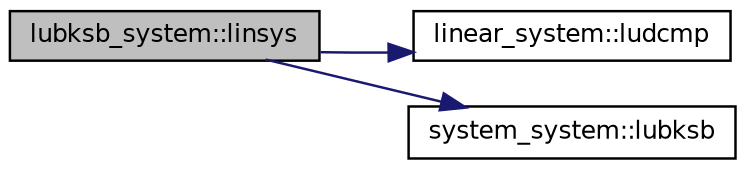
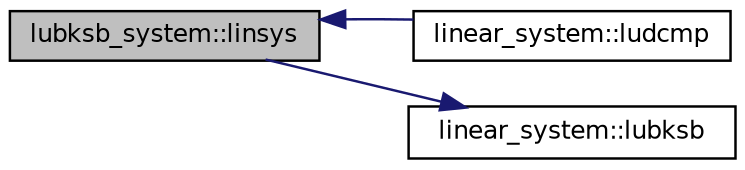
  digraph {
    rankdir=LR
    node [color=black fillcolor=white fontname=Helvetica fontsize=10 shape=record style=filled]
    edge [color=midnightblue fontname=Helvetica fontsize=10 labelfontname=Helvetica labelfontsize=10 style=solid]
    n1 [fillcolor=grey75 fontcolor=black height=0.2 label="lubksb_system::linsys" width=0.4]
    n2 [height=0.2 label="linear_system::ludcmp" width=0.4]
-   n3 [height=0.2 label="system_system::lubksb" width=0.4]
-   n1 -> n2
+   n3 [height=0.2 label="linear_system::lubksb" width=0.4]
+   n2 -> n1
    n1 -> n3
  }
